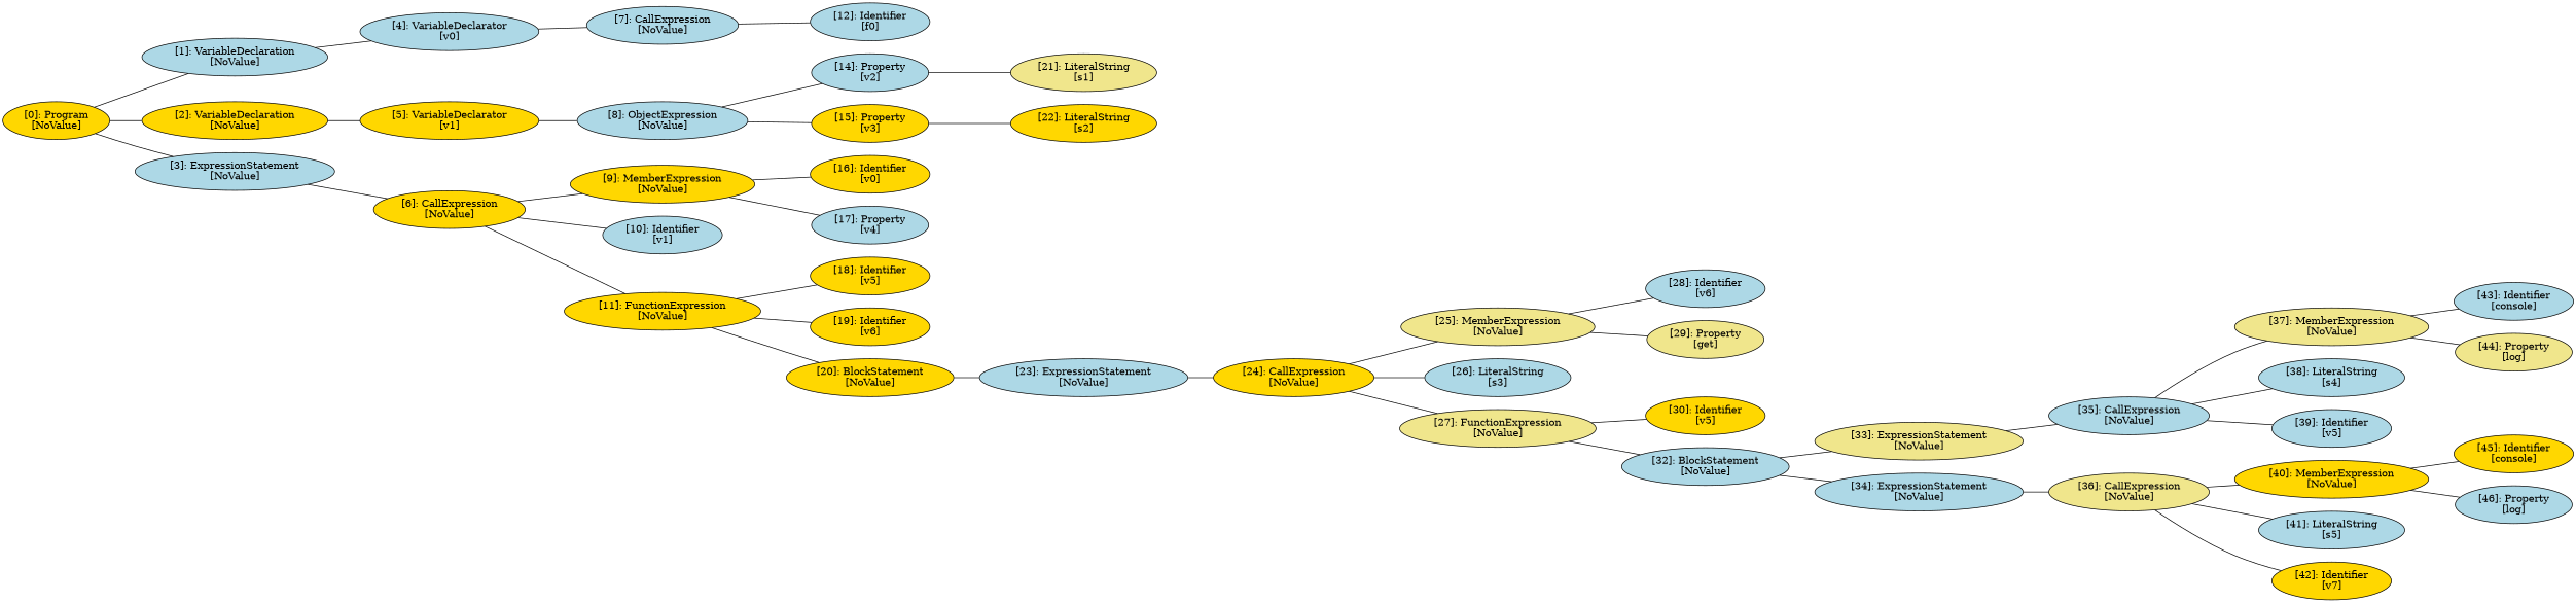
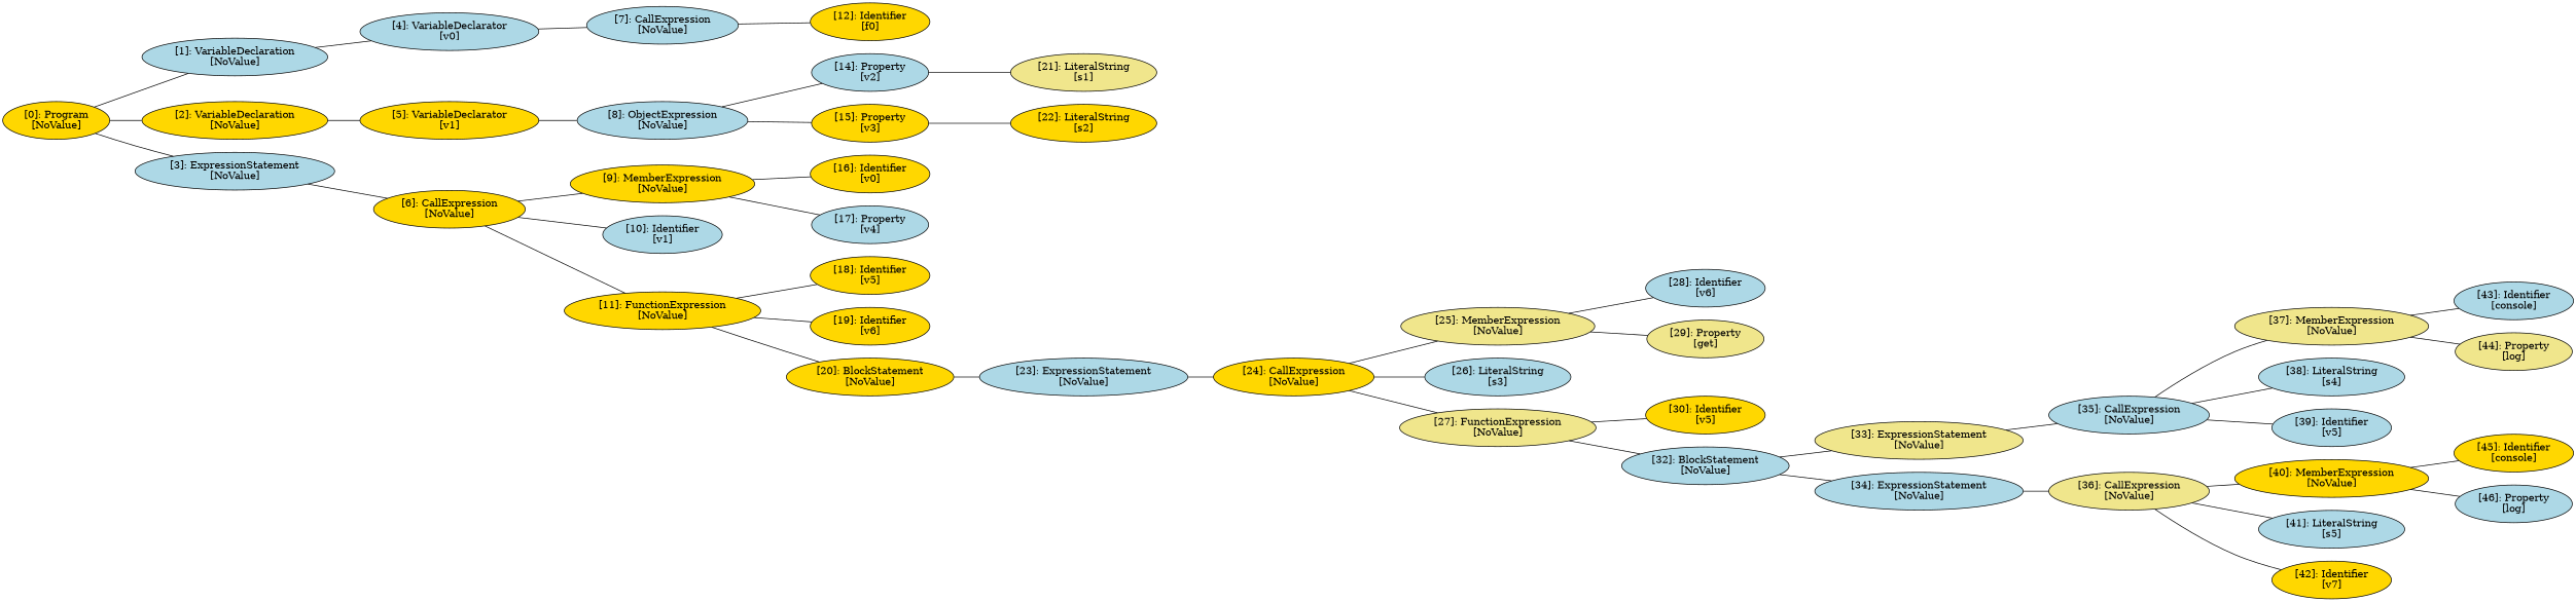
  graph {
    rankdir=LR
    node [fillcolor=lightblue style=filled]
    n1 [fillcolor=gold label="[0]: Program\n[NoValue]"]
    n2 [label="[1]: VariableDeclaration\n[NoValue]"]
    n3 [fillcolor=gold label="[2]: VariableDeclaration\n[NoValue]"]
    n4 [label="[3]: ExpressionStatement\n[NoValue]"]
    n5 [label="[4]: VariableDeclarator\n[v0]"]
    n6 [fillcolor=gold label="[5]: VariableDeclarator\n[v1]"]
    n7 [fillcolor=gold label="[6]: CallExpression\n[NoValue]"]
    n8 [label="[7]: CallExpression\n[NoValue]"]
    n9 [label="[8]: ObjectExpression\n[NoValue]"]
    n10 [fillcolor=gold label="[9]: MemberExpression\n[NoValue]"]
    n11 [label="[10]: Identifier\n[v1]"]
    n12 [fillcolor=gold label="[11]: FunctionExpression\n[NoValue]"]
-   n13 [label="[12]: Identifier\n[f0]"]
+   n13 [fillcolor=gold label="[12]: Identifier\n[f0]"]
    n14 [label="[14]: Property\n[v2]"]
    n15 [fillcolor=gold label="[15]: Property\n[v3]"]
    n16 [fillcolor=gold label="[16]: Identifier\n[v0]"]
    n17 [label="[17]: Property\n[v4]"]
    n18 [fillcolor=gold label="[18]: Identifier\n[v5]"]
    n19 [fillcolor=gold label="[19]: Identifier\n[v6]"]
    n20 [fillcolor=gold label="[20]: BlockStatement\n[NoValue]"]
    n21 [fillcolor=khaki label="[21]: LiteralString\n[s1]"]
    n22 [fillcolor=gold label="[22]: LiteralString\n[s2]"]
    n23 [label="[23]: ExpressionStatement\n[NoValue]"]
    n24 [fillcolor=gold label="[24]: CallExpression\n[NoValue]"]
    n25 [fillcolor=khaki label="[25]: MemberExpression\n[NoValue]"]
    n26 [label="[26]: LiteralString\n[s3]"]
    n27 [fillcolor=khaki label="[27]: FunctionExpression\n[NoValue]"]
    n28 [label="[28]: Identifier\n[v6]"]
    n29 [fillcolor=khaki label="[29]: Property\n[get]"]
    n30 [fillcolor=gold label="[30]: Identifier\n[v5]"]
    n31 [label="[32]: BlockStatement\n[NoValue]"]
    n32 [fillcolor=khaki label="[33]: ExpressionStatement\n[NoValue]"]
    n33 [label="[34]: ExpressionStatement\n[NoValue]"]
    n34 [label="[35]: CallExpression\n[NoValue]"]
    n35 [fillcolor=khaki label="[36]: CallExpression\n[NoValue]"]
    n36 [fillcolor=khaki label="[37]: MemberExpression\n[NoValue]"]
    n37 [label="[38]: LiteralString\n[s4]"]
    n38 [label="[39]: Identifier\n[v5]"]
    n39 [fillcolor=gold label="[40]: MemberExpression\n[NoValue]"]
    n40 [label="[41]: LiteralString\n[s5]"]
    n41 [fillcolor=gold label="[42]: Identifier\n[v7]"]
    n42 [label="[43]: Identifier\n[console]"]
    n43 [fillcolor=khaki label="[44]: Property\n[log]"]
    n44 [fillcolor=gold label="[45]: Identifier\n[console]"]
    n45 [label="[46]: Property\n[log]"]
    n1 -- n2
    n1 -- n3
    n1 -- n4
    n2 -- n5
    n3 -- n6
    n4 -- n7
    n5 -- n8
    n6 -- n9
    n7 -- n10
    n7 -- n11
    n7 -- n12
    n8 -- n13
    n9 -- n14
    n9 -- n15
    n10 -- n16
    n10 -- n17
    n12 -- n18
    n12 -- n19
    n12 -- n20
    n14 -- n21
    n15 -- n22
    n20 -- n23
    n23 -- n24
    n24 -- n25
    n24 -- n26
    n24 -- n27
    n25 -- n28
    n25 -- n29
    n27 -- n30
    n27 -- n31
    n31 -- n32
    n31 -- n33
    n32 -- n34
    n33 -- n35
    n34 -- n36
    n34 -- n37
    n34 -- n38
    n35 -- n39
    n35 -- n40
    n35 -- n41
    n36 -- n42
    n36 -- n43
    n39 -- n44
    n39 -- n45
  }
